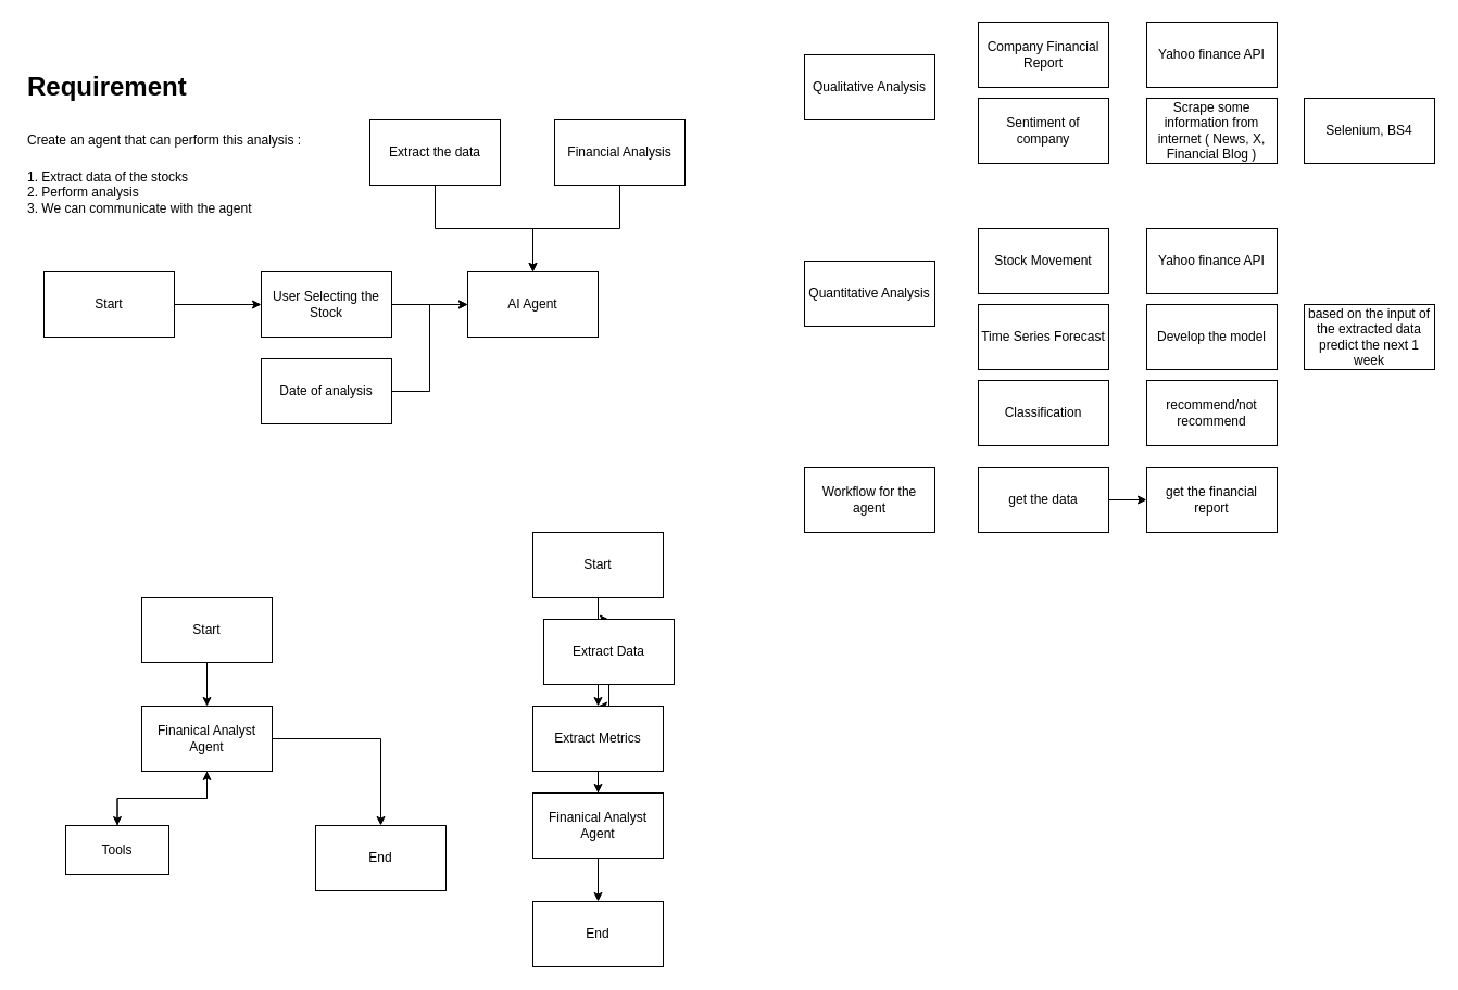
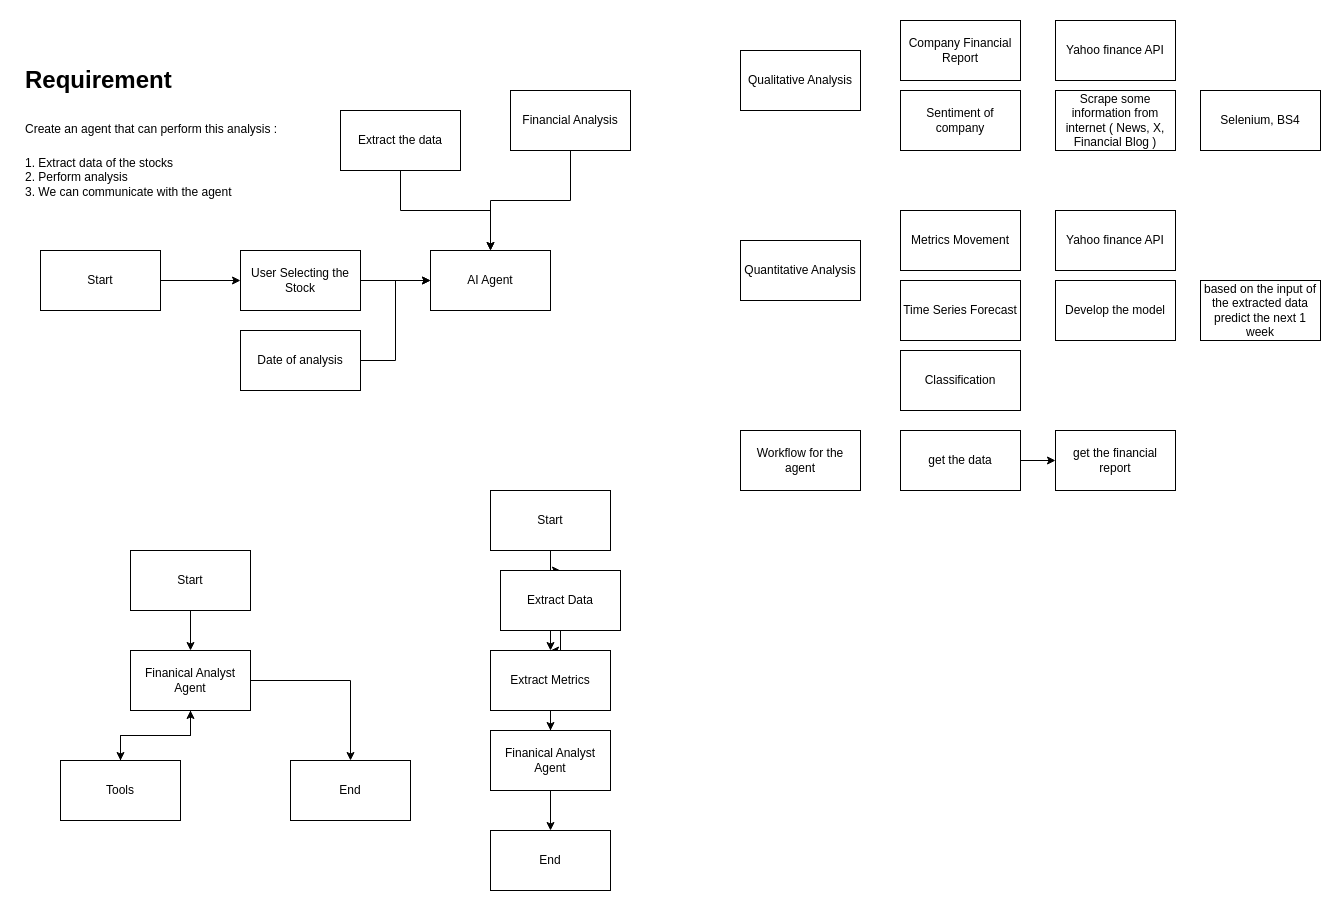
  <mxCell id="0" />
  <mxCell id="1" parent="0" />
  <mxCell id="2" value="&lt;h1&gt;&lt;span style=&quot;background-color: initial;&quot;&gt;Requirement&lt;/span&gt;&lt;/h1&gt;&lt;h1&gt;&lt;span style=&quot;background-color: initial; font-size: 12px; font-weight: normal;&quot;&gt;Create an agent that can perform this analysis :&lt;/span&gt;&lt;br&gt;&lt;/h1&gt;&lt;div&gt;&lt;span style=&quot;background-color: initial; font-size: 12px; font-weight: normal;&quot;&gt;1. Extract data of the stocks&lt;/span&gt;&lt;/div&gt;&lt;div&gt;&lt;span style=&quot;background-color: initial; font-size: 12px; font-weight: normal;&quot;&gt;2. Perform analysis&lt;/span&gt;&lt;/div&gt;&lt;div&gt;&lt;span style=&quot;background-color: initial; font-size: 12px; font-weight: normal;&quot;&gt;3. We can communicate with the agent&amp;nbsp;&lt;/span&gt;&lt;/div&gt;" style="text;html=1;strokeColor=none;fillColor=none;spacing=5;spacingTop=-20;whiteSpace=wrap;overflow=hidden;rounded=0;" vertex="1" parent="1"><mxGeometry x="20" y="60" width="290" height="190" as="geometry" /></mxCell>
  <mxCell id="3" style="edgeStyle=orthogonalEdgeStyle;rounded=0;orthogonalLoop=1;jettySize=auto;html=1;" edge="1" parent="1" source="4" target="6"><mxGeometry relative="1" as="geometry" /></mxCell>
  <mxCell id="4" value="Start" style="rounded=0;whiteSpace=wrap;html=1;" vertex="1" parent="1"><mxGeometry x="40" y="250" width="120" height="60" as="geometry" /></mxCell>
  <mxCell id="5" style="edgeStyle=orthogonalEdgeStyle;rounded=0;orthogonalLoop=1;jettySize=auto;html=1;" edge="1" parent="1" source="6" target="7"><mxGeometry relative="1" as="geometry" /></mxCell>
  <mxCell id="6" value="User Selecting the Stock" style="rounded=0;whiteSpace=wrap;html=1;" vertex="1" parent="1"><mxGeometry x="240" y="250" width="120" height="60" as="geometry" /></mxCell>
  <mxCell id="7" value="AI Agent" style="rounded=0;whiteSpace=wrap;html=1;" vertex="1" parent="1"><mxGeometry x="430" y="250" width="120" height="60" as="geometry" /></mxCell>
  <mxCell id="8" style="edgeStyle=orthogonalEdgeStyle;rounded=0;orthogonalLoop=1;jettySize=auto;html=1;entryX=0;entryY=0.5;entryDx=0;entryDy=0;" edge="1" parent="1" source="9" target="7"><mxGeometry relative="1" as="geometry" /></mxCell>
  <mxCell id="9" value="Date of analysis" style="rounded=0;whiteSpace=wrap;html=1;" vertex="1" parent="1"><mxGeometry x="240" y="330" width="120" height="60" as="geometry" /></mxCell>
  <mxCell id="10" style="edgeStyle=orthogonalEdgeStyle;rounded=0;orthogonalLoop=1;jettySize=auto;html=1;" edge="1" parent="1" source="11" target="7"><mxGeometry relative="1" as="geometry" /></mxCell>
  <mxCell id="11" value="Extract the data" style="rounded=0;whiteSpace=wrap;html=1;" vertex="1" parent="1"><mxGeometry x="340" y="110" width="120" height="60" as="geometry" /></mxCell>
  <mxCell id="12" style="edgeStyle=orthogonalEdgeStyle;rounded=0;orthogonalLoop=1;jettySize=auto;html=1;entryX=0.5;entryY=0;entryDx=0;entryDy=0;" edge="1" parent="1" source="13" target="7"><mxGeometry relative="1" as="geometry" /></mxCell>
- <mxCell id="13" value="Financial Analysis" style="rounded=0;whiteSpace=wrap;html=1;" vertex="1" parent="1"><mxGeometry x="510" y="110" width="120" height="60" as="geometry" /></mxCell>
+ <mxCell id="13" value="Financial Analysis" style="rounded=0;whiteSpace=wrap;html=1;" vertex="1" parent="1"><mxGeometry x="510" y="90" width="120" height="60" as="geometry" /></mxCell>
  <mxCell id="14" value="Qualitative Analysis" style="rounded=0;whiteSpace=wrap;html=1;" vertex="1" parent="1"><mxGeometry x="740" y="50" width="120" height="60" as="geometry" /></mxCell>
  <mxCell id="15" value="Quantitative Analysis" style="rounded=0;whiteSpace=wrap;html=1;" vertex="1" parent="1"><mxGeometry x="740" y="240" width="120" height="60" as="geometry" /></mxCell>
  <mxCell id="16" value="Company Financial Report" style="rounded=0;whiteSpace=wrap;html=1;" vertex="1" parent="1"><mxGeometry x="900" y="20" width="120" height="60" as="geometry" /></mxCell>
  <mxCell id="17" value="Sentiment of company" style="rounded=0;whiteSpace=wrap;html=1;" vertex="1" parent="1"><mxGeometry x="900" y="90" width="120" height="60" as="geometry" /></mxCell>
- <mxCell id="18" value="Stock Movement" style="rounded=0;whiteSpace=wrap;html=1;" vertex="1" parent="1"><mxGeometry x="900" y="210" width="120" height="60" as="geometry" /></mxCell>
+ <mxCell id="18" value="Metrics Movement" style="rounded=0;whiteSpace=wrap;html=1;" vertex="1" parent="1"><mxGeometry x="900" y="210" width="120" height="60" as="geometry" /></mxCell>
  <mxCell id="19" value="Scrape some information from internet ( News, X, Financial Blog )" style="rounded=0;whiteSpace=wrap;html=1;" vertex="1" parent="1"><mxGeometry x="1055" y="90" width="120" height="60" as="geometry" /></mxCell>
  <mxCell id="20" value="Yahoo finance API" style="rounded=0;whiteSpace=wrap;html=1;" vertex="1" parent="1"><mxGeometry x="1055" y="20" width="120" height="60" as="geometry" /></mxCell>
  <mxCell id="21" value="Yahoo finance API" style="rounded=0;whiteSpace=wrap;html=1;" vertex="1" parent="1"><mxGeometry x="1055" y="210" width="120" height="60" as="geometry" /></mxCell>
  <mxCell id="22" value="Time Series Forecast" style="rounded=0;whiteSpace=wrap;html=1;" vertex="1" parent="1"><mxGeometry x="900" y="280" width="120" height="60" as="geometry" /></mxCell>
  <mxCell id="23" value="Develop the model" style="rounded=0;whiteSpace=wrap;html=1;" vertex="1" parent="1"><mxGeometry x="1055" y="280" width="120" height="60" as="geometry" /></mxCell>
  <mxCell id="24" value="Selenium, BS4" style="rounded=0;whiteSpace=wrap;html=1;" vertex="1" parent="1"><mxGeometry x="1200" y="90" width="120" height="60" as="geometry" /></mxCell>
  <mxCell id="25" value="Workflow for the agent" style="rounded=0;whiteSpace=wrap;html=1;" vertex="1" parent="1"><mxGeometry x="740" y="430" width="120" height="60" as="geometry" /></mxCell>
  <mxCell id="26" style="edgeStyle=orthogonalEdgeStyle;rounded=0;orthogonalLoop=1;jettySize=auto;html=1;" edge="1" parent="1" source="27" target="28"><mxGeometry relative="1" as="geometry" /></mxCell>
  <mxCell id="27" value="get the data" style="rounded=0;whiteSpace=wrap;html=1;" vertex="1" parent="1"><mxGeometry x="900" y="430" width="120" height="60" as="geometry" /></mxCell>
  <mxCell id="28" value="get the financial report" style="rounded=0;whiteSpace=wrap;html=1;" vertex="1" parent="1"><mxGeometry x="1055" y="430" width="120" height="60" as="geometry" /></mxCell>
  <mxCell id="29" style="edgeStyle=orthogonalEdgeStyle;rounded=0;orthogonalLoop=1;jettySize=auto;html=1;" edge="1" parent="1" source="31" target="33"><mxGeometry relative="1" as="geometry" /></mxCell>
  <mxCell id="30" style="edgeStyle=orthogonalEdgeStyle;rounded=0;orthogonalLoop=1;jettySize=auto;html=1;" edge="1" parent="1" source="31" target="34"><mxGeometry relative="1" as="geometry" /></mxCell>
  <mxCell id="31" value="Finanical Analyst Agent" style="rounded=0;whiteSpace=wrap;html=1;" vertex="1" parent="1"><mxGeometry x="130" y="650" width="120" height="60" as="geometry" /></mxCell>
  <mxCell id="32" style="edgeStyle=orthogonalEdgeStyle;rounded=0;orthogonalLoop=1;jettySize=auto;html=1;" edge="1" parent="1" source="33" target="31"><mxGeometry relative="1" as="geometry" /></mxCell>
- <mxCell id="33" value="Tools" style="rounded=0;whiteSpace=wrap;html=1;" vertex="1" parent="1"><mxGeometry x="60" y="760" width="95" height="45" as="geometry" /></mxCell>
+ <mxCell id="33" value="Tools" style="rounded=0;whiteSpace=wrap;html=1;" vertex="1" parent="1"><mxGeometry x="60" y="760" width="120" height="60" as="geometry" /></mxCell>
  <mxCell id="34" value="End" style="rounded=0;whiteSpace=wrap;html=1;" vertex="1" parent="1"><mxGeometry x="290" y="760" width="120" height="60" as="geometry" /></mxCell>
  <mxCell id="35" style="edgeStyle=orthogonalEdgeStyle;rounded=0;orthogonalLoop=1;jettySize=auto;html=1;entryX=0.5;entryY=0;entryDx=0;entryDy=0;" edge="1" parent="1" source="36" target="31"><mxGeometry relative="1" as="geometry" /></mxCell>
  <mxCell id="36" value="Start" style="rounded=0;whiteSpace=wrap;html=1;" vertex="1" parent="1"><mxGeometry x="130" y="550" width="120" height="60" as="geometry" /></mxCell>
  <mxCell id="37" style="edgeStyle=orthogonalEdgeStyle;rounded=0;orthogonalLoop=1;jettySize=auto;html=1;" edge="1" parent="1" source="38" target="39"><mxGeometry relative="1" as="geometry" /></mxCell>
  <mxCell id="38" value="Finanical Analyst Agent" style="rounded=0;whiteSpace=wrap;html=1;" vertex="1" parent="1"><mxGeometry x="490" y="730" width="120" height="60" as="geometry" /></mxCell>
  <mxCell id="39" value="End" style="rounded=0;whiteSpace=wrap;html=1;" vertex="1" parent="1"><mxGeometry x="490" y="830" width="120" height="60" as="geometry" /></mxCell>
  <mxCell id="40" style="edgeStyle=orthogonalEdgeStyle;rounded=0;orthogonalLoop=1;jettySize=auto;html=1;" edge="1" parent="1" source="42" target="44"><mxGeometry relative="1" as="geometry" /></mxCell>
  <mxCell id="41" value="" style="edgeStyle=orthogonalEdgeStyle;rounded=0;orthogonalLoop=1;jettySize=auto;html=1;" edge="1" parent="1" source="42" target="46"><mxGeometry relative="1" as="geometry" /></mxCell>
  <mxCell id="42" value="Start" style="rounded=0;whiteSpace=wrap;html=1;" vertex="1" parent="1"><mxGeometry x="490" y="490" width="120" height="60" as="geometry" /></mxCell>
  <mxCell id="43" style="edgeStyle=orthogonalEdgeStyle;rounded=0;orthogonalLoop=1;jettySize=auto;html=1;entryX=0.5;entryY=0;entryDx=0;entryDy=0;" edge="1" parent="1" source="44" target="46"><mxGeometry relative="1" as="geometry" /></mxCell>
  <mxCell id="44" value="Extract Data" style="rounded=0;whiteSpace=wrap;html=1;" vertex="1" parent="1"><mxGeometry x="500" y="570" width="120" height="60" as="geometry" /></mxCell>
  <mxCell id="45" style="edgeStyle=orthogonalEdgeStyle;rounded=0;orthogonalLoop=1;jettySize=auto;html=1;entryX=0.5;entryY=0;entryDx=0;entryDy=0;" edge="1" parent="1" source="46" target="38"><mxGeometry relative="1" as="geometry" /></mxCell>
  <mxCell id="46" value="Extract Metrics" style="rounded=0;whiteSpace=wrap;html=1;" vertex="1" parent="1"><mxGeometry x="490" y="650" width="120" height="60" as="geometry" /></mxCell>
  <mxCell id="47" value="based on the input of the extracted data predict the next 1 week" style="rounded=0;whiteSpace=wrap;html=1;" vertex="1" parent="1"><mxGeometry x="1200" y="280" width="120" height="60" as="geometry" /></mxCell>
  <mxCell id="48" value="Classification" style="rounded=0;whiteSpace=wrap;html=1;" vertex="1" parent="1"><mxGeometry x="900" y="350" width="120" height="60" as="geometry" /></mxCell>
- <mxCell id="49" value="recommend/not recommend" style="rounded=0;whiteSpace=wrap;html=1;" vertex="1" parent="1"><mxGeometry x="1055" y="350" width="120" height="60" as="geometry" /></mxCell>
